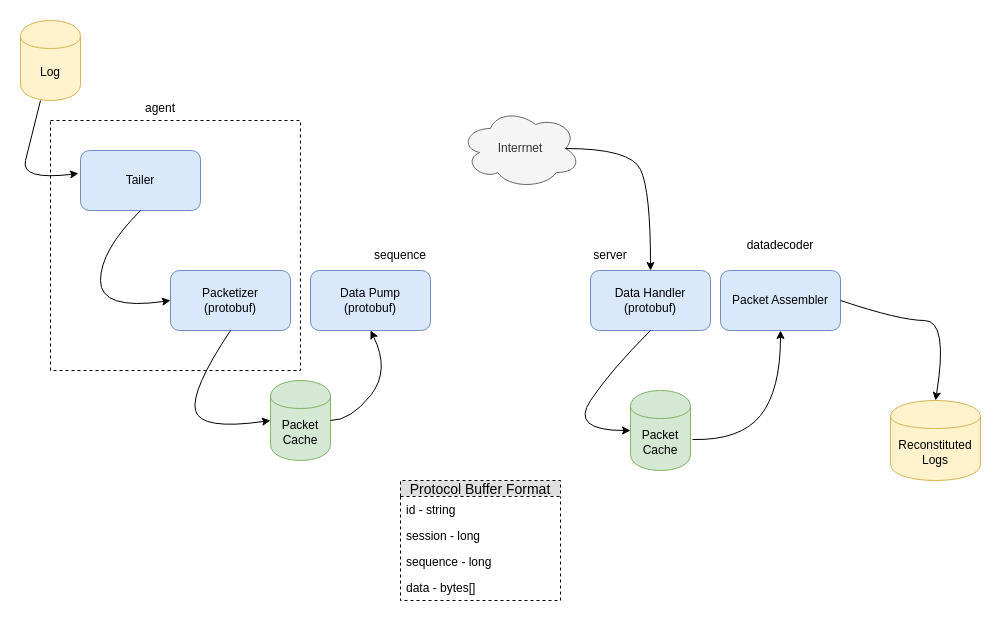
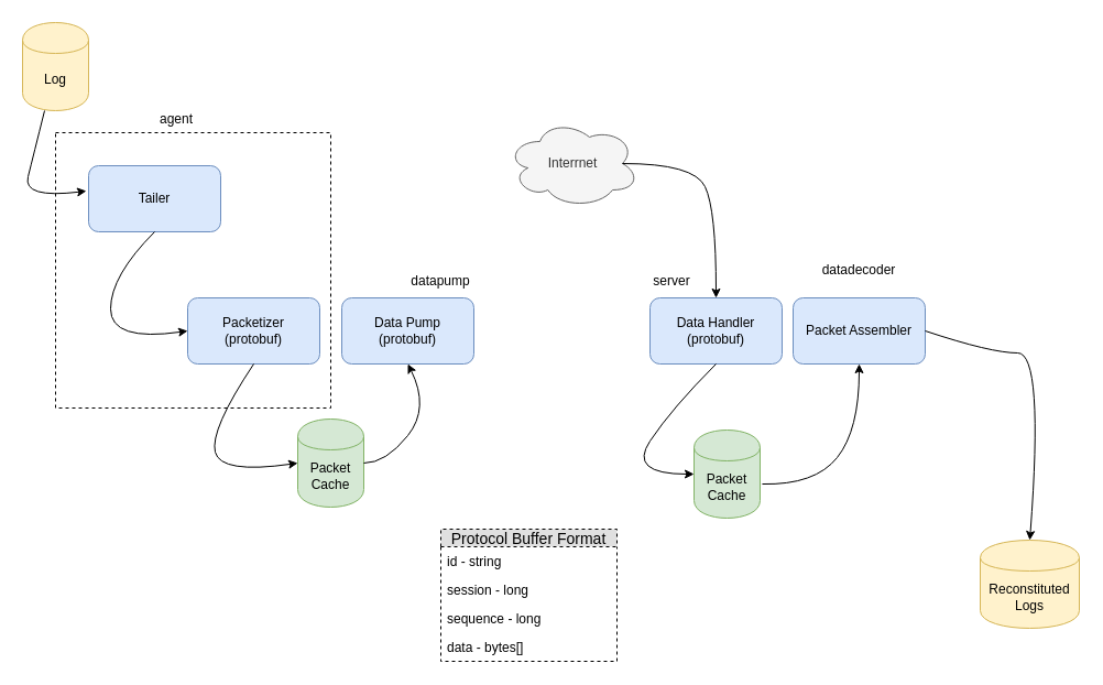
  <mxCell id="0" />
  <mxCell id="1" parent="0" />
  <mxCell id="2" value="Log" style="shape=cylinder;whiteSpace=wrap;html=1;boundedLbl=1;backgroundOutline=1;fillColor=#fff2cc;strokeColor=#d6b656;" parent="1" vertex="1"><mxGeometry x="20" y="20" width="60" height="80" as="geometry" /></mxCell>
  <mxCell id="3" value="Tailer" style="rounded=1;whiteSpace=wrap;html=1;fillColor=#dae8fc;strokeColor=#6c8ebf;" parent="1" vertex="1"><mxGeometry x="80" y="150" width="120" height="60" as="geometry" /></mxCell>
  <mxCell id="4" value="&lt;div&gt;Packetizer&lt;/div&gt;&lt;div&gt;(protobuf)&lt;br&gt;&lt;/div&gt;" style="rounded=1;whiteSpace=wrap;html=1;fillColor=#dae8fc;strokeColor=#6c8ebf;" parent="1" vertex="1"><mxGeometry x="170" y="270" width="120" height="60" as="geometry" /></mxCell>
  <mxCell id="5" value="Packet Cache" style="shape=cylinder;whiteSpace=wrap;html=1;boundedLbl=1;backgroundOutline=1;fillColor=#d5e8d4;strokeColor=#82b366;" parent="1" vertex="1"><mxGeometry x="270" y="380" width="60" height="80" as="geometry" /></mxCell>
  <mxCell id="6" value="&lt;div&gt;Data Pump&lt;br&gt;&lt;/div&gt;&lt;div&gt;(protobuf)&lt;br&gt;&lt;/div&gt;" style="rounded=1;whiteSpace=wrap;html=1;fillColor=#dae8fc;strokeColor=#6c8ebf;" parent="1" vertex="1"><mxGeometry x="310" y="270" width="120" height="60" as="geometry" /></mxCell>
  <mxCell id="7" value="Interrnet" style="ellipse;shape=cloud;whiteSpace=wrap;html=1;fillColor=#f5f5f5;strokeColor=#666666;fontColor=#333333;" parent="1" vertex="1"><mxGeometry x="460" y="108" width="120" height="80" as="geometry" /></mxCell>
  <mxCell id="8" value="&lt;div&gt;Data Handler&lt;br&gt;&lt;/div&gt;&lt;div&gt;(protobuf)&lt;br&gt;&lt;/div&gt;" style="rounded=1;whiteSpace=wrap;html=1;fillColor=#dae8fc;strokeColor=#6c8ebf;" parent="1" vertex="1"><mxGeometry x="590" y="270" width="120" height="60" as="geometry" /></mxCell>
  <mxCell id="9" value="Packet Cache" style="shape=cylinder;whiteSpace=wrap;html=1;boundedLbl=1;backgroundOutline=1;fillColor=#d5e8d4;strokeColor=#82b366;" parent="1" vertex="1"><mxGeometry x="630" y="390" width="60" height="80" as="geometry" /></mxCell>
  <mxCell id="10" value="&lt;div&gt;Packet Assembler&lt;br&gt;&lt;/div&gt;" style="rounded=1;whiteSpace=wrap;html=1;fillColor=#dae8fc;strokeColor=#6c8ebf;" parent="1" vertex="1"><mxGeometry x="720" y="270" width="120" height="60" as="geometry" /></mxCell>
- <mxCell id="11" value="&lt;div&gt;&lt;br&gt;&lt;/div&gt;&lt;div&gt;Reconstituted Logs&lt;/div&gt;&lt;div&gt;&lt;br&gt;&lt;/div&gt;" style="shape=cylinder;whiteSpace=wrap;html=1;boundedLbl=1;backgroundOutline=1;fillColor=#fff2cc;strokeColor=#d6b656;" parent="1" vertex="1"><mxGeometry x="890" y="400" width="90" height="80" as="geometry" /></mxCell>
+ <mxCell id="11" value="&lt;div&gt;&lt;br&gt;&lt;/div&gt;&lt;div&gt;Reconstituted Logs&lt;/div&gt;&lt;div&gt;&lt;br&gt;&lt;/div&gt;" style="shape=cylinder;whiteSpace=wrap;html=1;boundedLbl=1;backgroundOutline=1;fillColor=#fff2cc;strokeColor=#d6b656;" parent="1" vertex="1"><mxGeometry x="890" y="490" width="90" height="80" as="geometry" /></mxCell>
  <mxCell id="12" value="" style="curved=1;endArrow=classic;html=1;entryX=-0.017;entryY=0.383;entryDx=0;entryDy=0;entryPerimeter=0;" parent="1" source="2" target="3" edge="1"><mxGeometry width="50" height="50" relative="1" as="geometry"><mxPoint x="20" y="550" as="sourcePoint" /><mxPoint x="70" y="500" as="targetPoint" /><Array as="points"><mxPoint x="30" y="140" /><mxPoint x="20" y="180" /></Array></mxGeometry></mxCell>
  <mxCell id="13" value="" style="curved=1;endArrow=classic;html=1;entryX=0;entryY=0.5;entryDx=0;entryDy=0;exitX=0.5;exitY=1;exitDx=0;exitDy=0;" parent="1" source="3" target="4" edge="1"><mxGeometry width="50" height="50" relative="1" as="geometry"><mxPoint x="100" y="245" as="sourcePoint" /><mxPoint x="137.96" y="317.98" as="targetPoint" /><Array as="points"><mxPoint x="100" y="250" /><mxPoint x="100" y="310" /></Array></mxGeometry></mxCell>
  <mxCell id="14" value="" style="curved=1;endArrow=classic;html=1;entryX=0;entryY=0.5;entryDx=0;entryDy=0;exitX=0.5;exitY=1;exitDx=0;exitDy=0;" parent="1" source="4" target="5" edge="1"><mxGeometry width="50" height="50" relative="1" as="geometry"><mxPoint x="190" y="350" as="sourcePoint" /><mxPoint x="220" y="440" as="targetPoint" /><Array as="points"><mxPoint x="190" y="390" /><mxPoint x="200" y="430" /></Array></mxGeometry></mxCell>
  <mxCell id="15" value="" style="curved=1;endArrow=classic;html=1;entryX=0.5;entryY=1;entryDx=0;entryDy=0;exitX=1;exitY=0.5;exitDx=0;exitDy=0;" parent="1" source="5" target="6" edge="1"><mxGeometry width="50" height="50" relative="1" as="geometry"><mxPoint x="450" y="440" as="sourcePoint" /><mxPoint x="490" y="530" as="targetPoint" /><Array as="points"><mxPoint x="350" y="420" /><mxPoint x="390" y="370" /></Array></mxGeometry></mxCell>
  <mxCell id="16" value="" style="curved=1;endArrow=classic;html=1;exitX=0.875;exitY=0.5;exitDx=0;exitDy=0;exitPerimeter=0;" parent="1" source="7" target="8" edge="1"><mxGeometry width="50" height="50" relative="1" as="geometry"><mxPoint x="700" y="148" as="sourcePoint" /><mxPoint x="798.4" y="20" as="targetPoint" /><Array as="points"><mxPoint x="630" y="148" /><mxPoint x="650" y="190" /></Array></mxGeometry></mxCell>
  <mxCell id="17" value="" style="curved=1;endArrow=classic;html=1;entryX=0;entryY=0.5;entryDx=0;entryDy=0;exitX=0.5;exitY=1;exitDx=0;exitDy=0;" parent="1" source="8" target="9" edge="1"><mxGeometry width="50" height="50" relative="1" as="geometry"><mxPoint x="570" y="360" as="sourcePoint" /><mxPoint x="610" y="450" as="targetPoint" /><Array as="points"><mxPoint x="610" y="370" /><mxPoint x="570" y="430" /></Array></mxGeometry></mxCell>
  <mxCell id="18" value="" style="curved=1;endArrow=classic;html=1;entryX=0.5;entryY=1;entryDx=0;entryDy=0;exitX=1.033;exitY=0.613;exitDx=0;exitDy=0;exitPerimeter=0;" parent="1" source="9" target="10" edge="1"><mxGeometry width="50" height="50" relative="1" as="geometry"><mxPoint x="720" y="440" as="sourcePoint" /><mxPoint x="760" y="350" as="targetPoint" /><Array as="points"><mxPoint x="740" y="440" /><mxPoint x="780" y="390" /></Array></mxGeometry></mxCell>
  <mxCell id="19" value="" style="curved=1;endArrow=classic;html=1;entryX=0.5;entryY=0;entryDx=0;entryDy=0;exitX=1;exitY=0.5;exitDx=0;exitDy=0;" parent="1" source="10" target="11" edge="1"><mxGeometry width="50" height="50" relative="1" as="geometry"><mxPoint x="859.98" y="279.04" as="sourcePoint" /><mxPoint x="948" y="170" as="targetPoint" /><Array as="points"><mxPoint x="900" y="320" /><mxPoint x="948" y="320" /></Array></mxGeometry></mxCell>
  <mxCell id="20" value="" style="whiteSpace=wrap;html=1;aspect=fixed;fillColor=none;dashed=1;" vertex="1" parent="1"><mxGeometry x="50" y="120" width="250" height="250" as="geometry" /></mxCell>
  <mxCell id="21" value="agent" style="text;html=1;strokeColor=none;fillColor=none;align=center;verticalAlign=middle;whiteSpace=wrap;rounded=0;dashed=1;" vertex="1" parent="1"><mxGeometry x="140" y="98" width="40" height="20" as="geometry" /></mxCell>
- <mxCell id="22" value="sequence" style="text;html=1;strokeColor=none;fillColor=none;align=center;verticalAlign=middle;whiteSpace=wrap;rounded=0;dashed=1;" vertex="1" parent="1"><mxGeometry x="380" y="245" width="40" height="20" as="geometry" /></mxCell>
+ <mxCell id="22" value="datapump" style="text;html=1;strokeColor=none;fillColor=none;align=center;verticalAlign=middle;whiteSpace=wrap;rounded=0;dashed=1;" vertex="1" parent="1"><mxGeometry x="380" y="245" width="40" height="20" as="geometry" /></mxCell>
  <mxCell id="23" value="server" style="text;html=1;strokeColor=none;fillColor=none;align=center;verticalAlign=middle;whiteSpace=wrap;rounded=0;dashed=1;" vertex="1" parent="1"><mxGeometry x="590" y="245" width="40" height="20" as="geometry" /></mxCell>
  <mxCell id="24" value="datadecoder" style="text;html=1;strokeColor=none;fillColor=none;align=center;verticalAlign=middle;whiteSpace=wrap;rounded=0;dashed=1;" vertex="1" parent="1"><mxGeometry x="760" y="235" width="40" height="20" as="geometry" /></mxCell>
  <mxCell id="25" value="Protocol Buffer Format" style="swimlane;fontStyle=0;childLayout=stackLayout;horizontal=1;startSize=16;fillColor=#e0e0e0;horizontalStack=0;resizeParent=1;resizeParentMax=0;resizeLast=0;collapsible=1;marginBottom=0;swimlaneFillColor=#ffffff;align=center;fontSize=14;dashed=1;" vertex="1" parent="1"><mxGeometry x="400" y="480" width="160" height="120" as="geometry"><mxRectangle x="420" y="570" width="170" height="20" as="alternateBounds" /></mxGeometry></mxCell>
  <mxCell id="26" value="id - string" style="text;strokeColor=none;fillColor=none;spacingLeft=4;spacingRight=4;overflow=hidden;rotatable=0;points=[[0,0.5],[1,0.5]];portConstraint=eastwest;fontSize=12;" vertex="1" parent="25"><mxGeometry y="16" width="160" height="26" as="geometry" /></mxCell>
  <mxCell id="27" value="session - long " style="text;strokeColor=none;fillColor=none;spacingLeft=4;spacingRight=4;overflow=hidden;rotatable=0;points=[[0,0.5],[1,0.5]];portConstraint=eastwest;fontSize=12;" vertex="1" parent="25"><mxGeometry y="42" width="160" height="26" as="geometry" /></mxCell>
  <mxCell id="28" value="sequence - long&#10;" style="text;strokeColor=none;fillColor=none;spacingLeft=4;spacingRight=4;overflow=hidden;rotatable=0;points=[[0,0.5],[1,0.5]];portConstraint=eastwest;fontSize=12;" vertex="1" parent="25"><mxGeometry y="68" width="160" height="26" as="geometry" /></mxCell>
  <mxCell id="29" value="data - bytes[]&#10;" style="text;strokeColor=none;fillColor=none;spacingLeft=4;spacingRight=4;overflow=hidden;rotatable=0;points=[[0,0.5],[1,0.5]];portConstraint=eastwest;fontSize=12;" vertex="1" parent="25"><mxGeometry y="94" width="160" height="26" as="geometry" /></mxCell>
